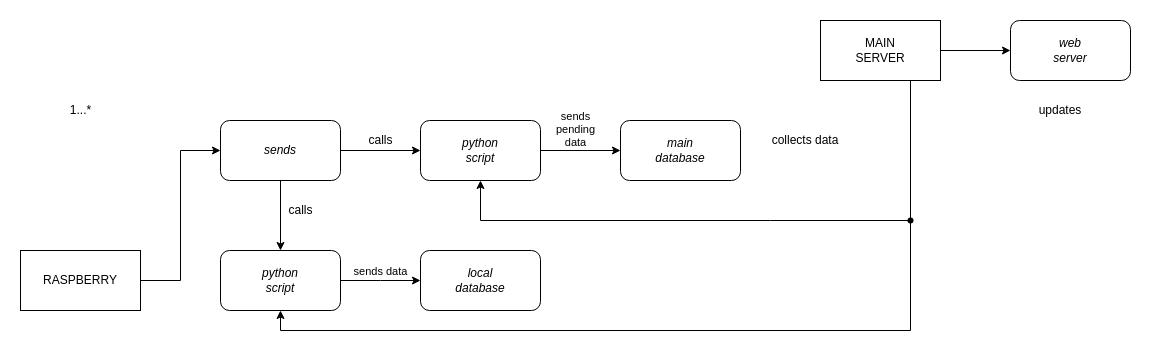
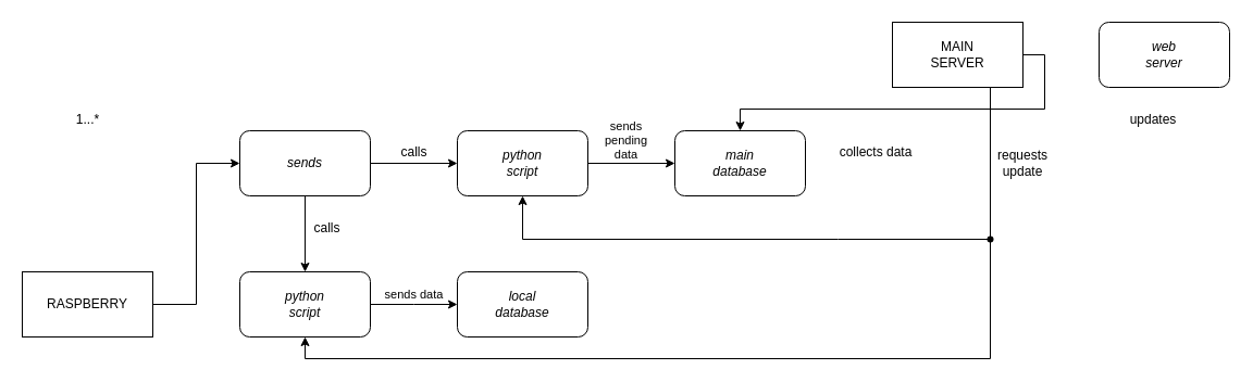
  <mxCell id="0" />
  <mxCell id="1" parent="0" />
  <mxCell id="2" style="edgeStyle=orthogonalEdgeStyle;rounded=0;orthogonalLoop=1;jettySize=auto;html=1;exitX=1;exitY=0.5;exitDx=0;exitDy=0;entryX=0;entryY=0.5;entryDx=0;entryDy=0;" edge="1" parent="1" source="3" target="6"><mxGeometry relative="1" as="geometry" /></mxCell>
  <mxCell id="3" value="RASPBERRY" style="rounded=0;whiteSpace=wrap;html=1;" vertex="1" parent="1"><mxGeometry x="20" y="250" width="120" height="60" as="geometry" /></mxCell>
  <mxCell id="4" style="edgeStyle=orthogonalEdgeStyle;rounded=0;orthogonalLoop=1;jettySize=auto;html=1;exitX=0.5;exitY=1;exitDx=0;exitDy=0;entryX=0.5;entryY=0;entryDx=0;entryDy=0;" edge="1" parent="1" source="6" target="9"><mxGeometry relative="1" as="geometry" /></mxCell>
  <mxCell id="5" style="edgeStyle=orthogonalEdgeStyle;rounded=0;orthogonalLoop=1;jettySize=auto;html=1;exitX=1;exitY=0.5;exitDx=0;exitDy=0;entryX=0;entryY=0.5;entryDx=0;entryDy=0;" edge="1" parent="1" source="6" target="13"><mxGeometry relative="1" as="geometry" /></mxCell>
  <mxCell id="6" value="sends" style="rounded=1;whiteSpace=wrap;html=1;fontStyle=2" vertex="1" parent="1"><mxGeometry x="220" y="120" width="120" height="60" as="geometry" /></mxCell>
  <mxCell id="7" style="edgeStyle=orthogonalEdgeStyle;rounded=0;orthogonalLoop=1;jettySize=auto;html=1;exitX=1;exitY=0.5;exitDx=0;exitDy=0;" edge="1" parent="1" source="9"><mxGeometry relative="1" as="geometry"><mxPoint x="420" y="280" as="targetPoint" /></mxGeometry></mxCell>
  <mxCell id="8" value="sends data" style="edgeLabel;html=1;align=center;verticalAlign=middle;resizable=0;points=[];" vertex="1" connectable="0" parent="7"><mxGeometry x="0.35" y="-2" relative="1" as="geometry"><mxPoint x="-14" y="-12" as="offset" /></mxGeometry></mxCell>
  <mxCell id="9" value="python&lt;br&gt;script" style="rounded=1;whiteSpace=wrap;html=1;fontStyle=2" vertex="1" parent="1"><mxGeometry x="220" y="250" width="120" height="60" as="geometry" /></mxCell>
  <mxCell id="10" value="calls" style="text;html=1;align=center;verticalAlign=middle;resizable=0;points=[];autosize=1;strokeColor=none;fillColor=none;" vertex="1" parent="1"><mxGeometry x="280" y="200" width="40" height="20" as="geometry" /></mxCell>
  <mxCell id="11" value="&lt;i&gt;local&lt;br&gt;database&lt;br&gt;&lt;/i&gt;" style="rounded=1;whiteSpace=wrap;html=1;" vertex="1" parent="1"><mxGeometry x="420" y="250" width="120" height="60" as="geometry" /></mxCell>
  <mxCell id="12" style="edgeStyle=orthogonalEdgeStyle;rounded=0;orthogonalLoop=1;jettySize=auto;html=1;exitX=1;exitY=0.5;exitDx=0;exitDy=0;entryX=0;entryY=0.5;entryDx=0;entryDy=0;" edge="1" parent="1" source="13" target="15"><mxGeometry relative="1" as="geometry" /></mxCell>
  <mxCell id="13" value="python&lt;br&gt;script" style="rounded=1;whiteSpace=wrap;html=1;fontStyle=2" vertex="1" parent="1"><mxGeometry x="420" y="120" width="120" height="60" as="geometry" /></mxCell>
  <mxCell id="14" value="calls" style="text;html=1;align=center;verticalAlign=middle;resizable=0;points=[];autosize=1;strokeColor=none;fillColor=none;" vertex="1" parent="1"><mxGeometry x="360" y="130" width="40" height="20" as="geometry" /></mxCell>
  <mxCell id="15" value="main&lt;br&gt;database" style="rounded=1;whiteSpace=wrap;html=1;fontStyle=2" vertex="1" parent="1"><mxGeometry x="620" y="120" width="120" height="60" as="geometry" /></mxCell>
  <mxCell id="16" value="sends &lt;br&gt;pending &lt;br&gt;data" style="edgeLabel;html=1;align=center;verticalAlign=middle;resizable=0;points=[];" vertex="1" connectable="0" parent="1"><mxGeometry x="580" y="130" as="geometry"><mxPoint x="-6" y="-2" as="offset" /></mxGeometry></mxCell>
- <mxCell id="17" style="edgeStyle=orthogonalEdgeStyle;rounded=0;orthogonalLoop=1;jettySize=auto;html=1;exitX=1;exitY=0.5;exitDx=0;exitDy=0;entryX=0;entryY=0.5;entryDx=0;entryDy=0;" edge="1" parent="1" source="19" target="21"><mxGeometry relative="1" as="geometry" /></mxCell>
+ <mxCell id="17" style="edgeStyle=orthogonalEdgeStyle;rounded=0;orthogonalLoop=1;jettySize=auto;html=1;exitX=1;exitY=0.5;exitDx=0;exitDy=0;" edge="1" parent="1" source="19" target="15"><mxGeometry relative="1" as="geometry" /></mxCell>
  <mxCell id="18" style="edgeStyle=orthogonalEdgeStyle;rounded=0;orthogonalLoop=1;jettySize=auto;html=1;exitX=0.75;exitY=1;exitDx=0;exitDy=0;entryX=0.5;entryY=1;entryDx=0;entryDy=0;" edge="1" parent="1" source="19" target="9"><mxGeometry relative="1" as="geometry"><Array as="points"><mxPoint x="910" y="330" /><mxPoint x="280" y="330" /></Array></mxGeometry></mxCell>
  <mxCell id="19" value="MAIN&lt;br&gt;SERVER" style="rounded=0;whiteSpace=wrap;html=1;" vertex="1" parent="1"><mxGeometry x="820" y="20" width="120" height="60" as="geometry" /></mxCell>
  <mxCell id="20" value="collects data" style="text;html=1;strokeColor=none;fillColor=none;align=center;verticalAlign=middle;whiteSpace=wrap;rounded=0;" vertex="1" parent="1"><mxGeometry x="760" y="125" width="90" height="30" as="geometry" /></mxCell>
  <mxCell id="21" value="&lt;i&gt;web&lt;br&gt;server&lt;br&gt;&lt;/i&gt;" style="rounded=1;whiteSpace=wrap;html=1;" vertex="1" parent="1"><mxGeometry x="1010" y="20" width="120" height="60" as="geometry" /></mxCell>
  <mxCell id="22" value="updates" style="text;html=1;strokeColor=none;fillColor=none;align=center;verticalAlign=middle;whiteSpace=wrap;rounded=0;" vertex="1" parent="1"><mxGeometry x="1030" y="95" width="60" height="30" as="geometry" /></mxCell>
+ <mxCell id="23" value="requests&lt;br&gt;update" style="text;html=1;strokeColor=none;fillColor=none;align=center;verticalAlign=middle;whiteSpace=wrap;rounded=0;" vertex="1" parent="1"><mxGeometry x="910" y="135" width="60" height="30" as="geometry" /></mxCell>
  <mxCell id="24" value="" style="endArrow=classic;html=1;rounded=0;entryX=0.5;entryY=1;entryDx=0;entryDy=0;" edge="1" parent="1" target="13"><mxGeometry width="50" height="50" relative="1" as="geometry"><mxPoint x="910" y="220" as="sourcePoint" /><mxPoint x="470" y="220" as="targetPoint" /><Array as="points"><mxPoint x="770" y="220" /><mxPoint x="480" y="220" /></Array></mxGeometry></mxCell>
  <mxCell id="25" value="" style="shape=waypoint;sketch=0;size=6;pointerEvents=1;points=[];fillColor=none;resizable=0;rotatable=0;perimeter=centerPerimeter;snapToPoint=1;rounded=1;" vertex="1" parent="1"><mxGeometry x="890" y="200" width="40" height="40" as="geometry" /></mxCell>
  <mxCell id="26" value="1...*" style="text;html=1;align=center;verticalAlign=middle;resizable=0;points=[];autosize=1;strokeColor=none;fillColor=none;" vertex="1" parent="1"><mxGeometry x="60" y="100" width="40" height="20" as="geometry" /></mxCell>
